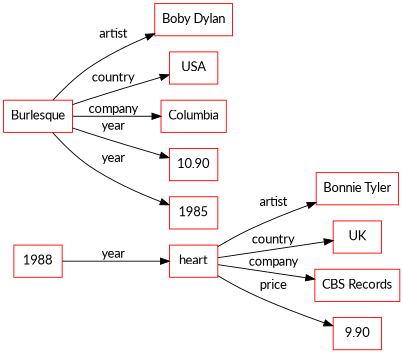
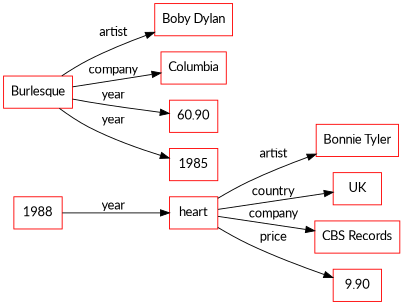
  digraph {
    fontname=Lato
    rankdir=LR
    node [color=red fontname=Lato shape=rectangle]
    edge [fontname=Lato]
    heart
    "Bonnie Tyler"
    UK
    "CBS Records"
    9.90
    1988
    Burlesque
    "Boby Dylan"
-   USA
    Columbia
-   10.90
+   10.90 [label=60.90]
    1985
    heart -> "Bonnie Tyler" [label=artist]
    heart -> UK [label=country]
    heart -> "CBS Records" [label=company]
    heart -> 9.90 [label=price]
    1988 -> heart [label=year]
    Burlesque -> "Boby Dylan" [label=artist]
-   Burlesque -> USA [label=country]
    Burlesque -> Columbia [label=company]
    Burlesque -> 10.90 [label=year]
    Burlesque -> 1985 [label=year]
  }
